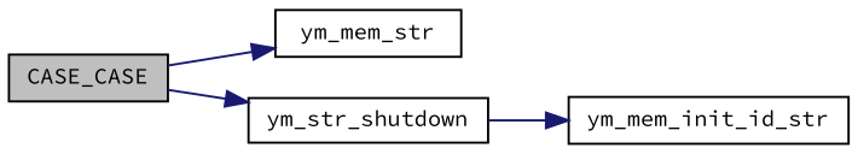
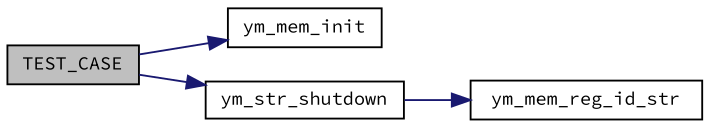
  digraph {
    fontname="Source Code Pro"
    rankdir=LR
    node [color=black fillcolor=white fontname="Source Code Pro" fontsize=10 shape=record style=filled]
    edge [color=midnightblue fontname="Source Code Pro" fontsize=10 labelfontname=Helvetica labelfontsize=10 style=solid]
-   n1 [fillcolor=grey75 fontcolor=black height=0.2 label=CASE_CASE width=0.4]
-   n2 [height=0.2 label=ym_mem_str width=0.4]
+   n1 [fillcolor=grey75 fontcolor=black height=0.2 label=TEST_CASE width=0.4]
+   n2 [height=0.2 label=ym_mem_init width=0.4]
    n3 [height=0.2 label=ym_str_shutdown width=0.4]
-   n4 [height=0.2 label=ym_mem_init_id_str width=0.4]
+   n4 [height=0.2 label=ym_mem_reg_id_str width=0.4]
    n1 -> n2
    n1 -> n3
    n3 -> n4
  }
